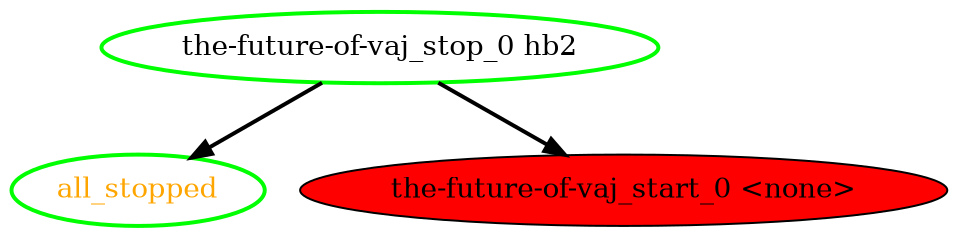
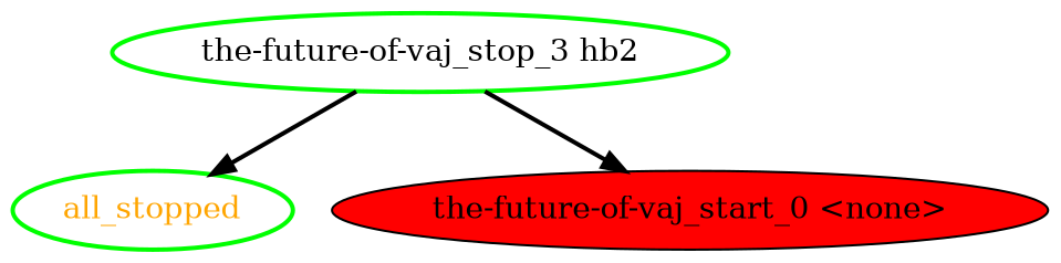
  digraph {
    fontname="DejaVu Serif"
    node [color=green fontcolor=black style=bold fontname="DejaVu Serif"]
    edge [style=bold fontname="DejaVu Serif"]
    all_stopped [fontcolor=orange]
    "the-future-of-vaj_start_0 <none>" [color=black fillcolor=red style=filled]
-   "the-future-of-vaj_stop_0 hb2"
+   "the-future-of-vaj_stop_0 hb2" [label="the-future-of-vaj_stop_3 hb2"]
    "the-future-of-vaj_stop_0 hb2" -> all_stopped
    "the-future-of-vaj_stop_0 hb2" -> "the-future-of-vaj_start_0 <none>"
  }
